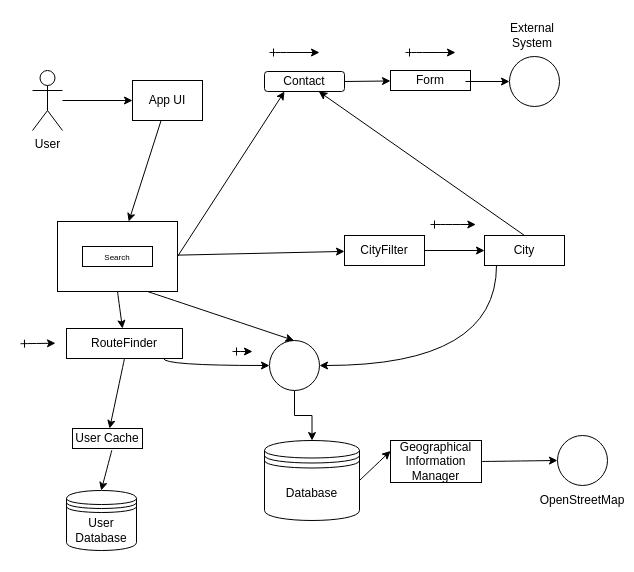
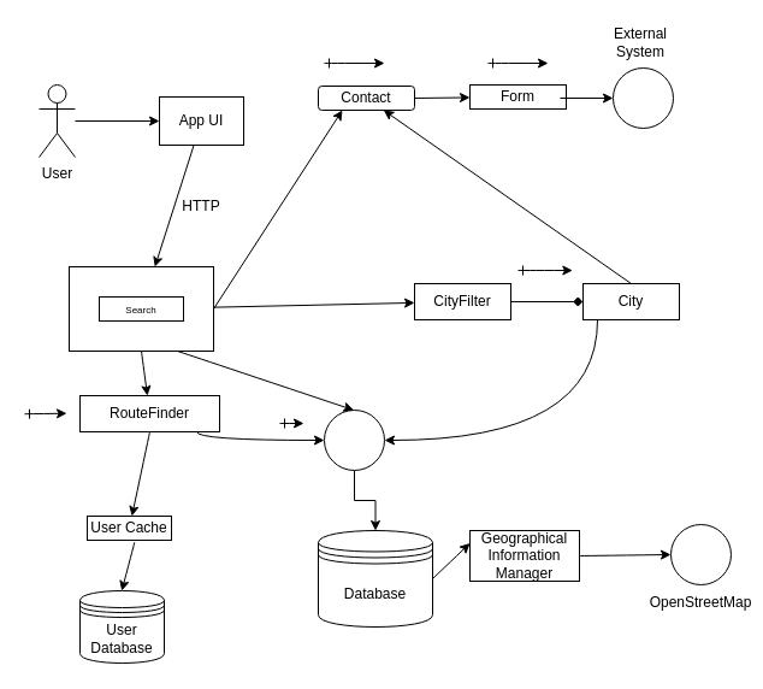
  <mxCell id="0" />
  <mxCell id="1" parent="0" />
  <mxCell id="2" style="edgeStyle=orthogonalEdgeStyle;rounded=0;orthogonalLoop=1;jettySize=auto;html=1;" edge="1" parent="1" source="3" target="5"><mxGeometry relative="1" as="geometry" /></mxCell>
  <mxCell id="3" value="User" style="shape=umlActor;verticalLabelPosition=bottom;verticalAlign=top;html=1;outlineConnect=0;" parent="1" vertex="1"><mxGeometry x="32" y="70" width="30" height="60" as="geometry" /></mxCell>
  <mxCell id="4" style="rounded=0;orthogonalLoop=1;jettySize=auto;html=1;" edge="1" parent="1" source="5" target="7"><mxGeometry relative="1" as="geometry"><mxPoint x="167" y="168" as="targetPoint" /></mxGeometry></mxCell>
  <mxCell id="5" value="App UI" style="rounded=0;whiteSpace=wrap;html=1;" parent="1" vertex="1"><mxGeometry x="132" y="80" width="70" height="40" as="geometry" /></mxCell>
  <mxCell id="6" style="edgeStyle=none;rounded=0;orthogonalLoop=1;jettySize=auto;html=1;" edge="1" parent="1" source="7" target="16"><mxGeometry relative="1" as="geometry" /></mxCell>
  <mxCell id="7" value="" style="rounded=0;whiteSpace=wrap;html=1;" parent="1" vertex="1"><mxGeometry x="57" y="221" width="120" height="70" as="geometry" /></mxCell>
  <mxCell id="8" value="Contact" style="whiteSpace=wrap;html=1;rounded=1;" parent="1" vertex="1"><mxGeometry x="264" y="71" width="80" height="20" as="geometry" /></mxCell>
  <mxCell id="9" value="" style="endArrow=classic;html=1;rounded=0;exitX=1;exitY=0.5;exitDx=0;exitDy=0;" parent="1" target="10" edge="1" source="8"><mxGeometry width="50" height="50" relative="1" as="geometry"><mxPoint x="522" y="170" as="sourcePoint" /><mxPoint x="582" y="170" as="targetPoint" /></mxGeometry></mxCell>
  <mxCell id="10" value="Form" style="rounded=0;whiteSpace=wrap;html=1;" parent="1" vertex="1"><mxGeometry x="390" y="70" width="80" height="20" as="geometry" /></mxCell>
  <mxCell id="11" value="" style="endArrow=classic;html=1;rounded=0;entryX=0;entryY=0.5;entryDx=0;entryDy=0;" parent="1" edge="1" target="12"><mxGeometry width="50" height="50" relative="1" as="geometry"><mxPoint x="465" y="81" as="sourcePoint" /><mxPoint x="533.5" y="98" as="targetPoint" /></mxGeometry></mxCell>
  <mxCell id="12" value="" style="ellipse;whiteSpace=wrap;html=1;aspect=fixed;" parent="1" vertex="1"><mxGeometry x="509" y="56" width="50" height="50" as="geometry" /></mxCell>
  <mxCell id="13" value="" style="endArrow=classic;html=1;rounded=0;exitX=1;exitY=0.5;exitDx=0;exitDy=0;entryX=0.25;entryY=1;entryDx=0;entryDy=0;" parent="1" source="7" edge="1" target="8"><mxGeometry width="50" height="50" relative="1" as="geometry"><mxPoint x="362" y="330" as="sourcePoint" /><mxPoint x="442" y="240" as="targetPoint" /></mxGeometry></mxCell>
  <mxCell id="14" value="" style="rounded=0;orthogonalLoop=1;jettySize=auto;html=1;exitX=0.5;exitY=0;exitDx=0;exitDy=0;" edge="1" parent="1" source="42" target="8"><mxGeometry relative="1" as="geometry" /></mxCell>
- <mxCell id="15" style="edgeStyle=orthogonalEdgeStyle;rounded=0;orthogonalLoop=1;jettySize=auto;html=1;entryX=0;entryY=0.5;entryDx=0;entryDy=0;" edge="1" parent="1" source="16" target="42"><mxGeometry relative="1" as="geometry" /></mxCell>
+ <mxCell id="15" style="edgeStyle=orthogonalEdgeStyle;rounded=0;orthogonalLoop=1;jettySize=auto;html=1;entryX=0;entryY=0.5;entryDx=0;entryDy=0;endArrow=diamond;" edge="1" parent="1" source="16" target="42"><mxGeometry relative="1" as="geometry" /></mxCell>
  <mxCell id="16" value="CityFilter" style="rounded=0;whiteSpace=wrap;html=1;" parent="1" vertex="1"><mxGeometry x="344" y="235" width="80" height="30" as="geometry" /></mxCell>
  <mxCell id="17" style="edgeStyle=orthogonalEdgeStyle;rounded=0;orthogonalLoop=1;jettySize=auto;html=1;entryX=0.5;entryY=0;entryDx=0;entryDy=0;" edge="1" parent="1" source="18" target="28"><mxGeometry relative="1" as="geometry" /></mxCell>
  <mxCell id="18" value="" style="ellipse;whiteSpace=wrap;html=1;aspect=fixed;" parent="1" vertex="1"><mxGeometry x="269" y="340" width="50" height="50" as="geometry" /></mxCell>
  <mxCell id="19" value="" style="endArrow=classic;html=1;rounded=0;shadow=0;curved=1;exitX=0.5;exitY=1;exitDx=0;exitDy=0;" parent="1" edge="1" target="21" source="7"><mxGeometry width="50" height="50" relative="1" as="geometry"><mxPoint x="252" y="280" as="sourcePoint" /><mxPoint x="132" y="320" as="targetPoint" /></mxGeometry></mxCell>
  <mxCell id="20" style="edgeStyle=orthogonalEdgeStyle;curved=1;rounded=0;orthogonalLoop=1;jettySize=auto;html=1;" edge="1" parent="1" source="21" target="18"><mxGeometry relative="1" as="geometry"><Array as="points"><mxPoint x="163" y="365" /></Array></mxGeometry></mxCell>
  <mxCell id="21" value="RouteFinder" style="rounded=0;whiteSpace=wrap;html=1;" parent="1" vertex="1"><mxGeometry x="66" y="328" width="116" height="30" as="geometry" /></mxCell>
  <mxCell id="22" value="" style="endArrow=classic;html=1;rounded=0;shadow=0;curved=1;exitX=0.5;exitY=1;exitDx=0;exitDy=0;" parent="1" target="23" edge="1" source="21"><mxGeometry width="50" height="50" relative="1" as="geometry"><mxPoint x="92" y="330" as="sourcePoint" /><mxPoint x="52" y="370" as="targetPoint" /></mxGeometry></mxCell>
  <mxCell id="23" value="User Cache" style="rounded=0;whiteSpace=wrap;html=1;" parent="1" vertex="1"><mxGeometry x="72" y="428" width="70" height="20" as="geometry" /></mxCell>
  <mxCell id="24" value="User Database" style="shape=datastore;whiteSpace=wrap;html=1;" parent="1" vertex="1"><mxGeometry x="66" y="490" width="70" height="60" as="geometry" /></mxCell>
  <mxCell id="25" value="" style="endArrow=classic;html=1;rounded=0;shadow=0;curved=1;exitX=0.562;exitY=1.083;exitDx=0;exitDy=0;exitPerimeter=0;" parent="1" edge="1" source="23"><mxGeometry width="50" height="50" relative="1" as="geometry"><mxPoint x="100.71" y="440" as="sourcePoint" /><mxPoint x="100.71" y="490" as="targetPoint" /></mxGeometry></mxCell>
  <mxCell id="26" value="" style="endArrow=classic;html=1;rounded=0;shadow=0;sourcePerimeterSpacing=55;curved=1;exitX=0.75;exitY=1;exitDx=0;exitDy=0;" parent="1" edge="1" source="7"><mxGeometry width="50" height="50" relative="1" as="geometry"><mxPoint x="293.84" y="280" as="sourcePoint" /><mxPoint x="293.5" y="340" as="targetPoint" /></mxGeometry></mxCell>
  <mxCell id="27" value="&lt;font style=&quot;font-size: 8px;&quot;&gt;Search&lt;/font&gt;" style="rounded=0;whiteSpace=wrap;html=1;strokeWidth=1;" parent="1" vertex="1"><mxGeometry x="82" y="246" width="70" height="20" as="geometry" /></mxCell>
  <mxCell id="28" value="Database" style="shape=datastore;whiteSpace=wrap;html=1;strokeWidth=1;" parent="1" vertex="1"><mxGeometry x="264" y="440" width="95" height="80" as="geometry" /></mxCell>
  <mxCell id="29" value="" style="endArrow=classic;html=1;rounded=0;shadow=0;sourcePerimeterSpacing=55;curved=1;entryX=0;entryY=0.25;entryDx=0;entryDy=0;exitX=1;exitY=0.5;exitDx=0;exitDy=0;" parent="1" edge="1" target="30" source="28"><mxGeometry width="50" height="50" relative="1" as="geometry"><mxPoint x="397" y="470" as="sourcePoint" /><mxPoint x="477" y="540" as="targetPoint" /></mxGeometry></mxCell>
  <mxCell id="30" value="Geographical&lt;br&gt;Information Manager" style="rounded=0;whiteSpace=wrap;html=1;strokeWidth=1;" parent="1" vertex="1"><mxGeometry x="390" y="440" width="91" height="42" as="geometry" /></mxCell>
  <mxCell id="31" value="" style="endArrow=classic;html=1;rounded=0;shadow=0;sourcePerimeterSpacing=55;curved=1;exitX=1;exitY=0.5;exitDx=0;exitDy=0;entryX=0;entryY=0.5;entryDx=0;entryDy=0;" parent="1" source="30" edge="1" target="32"><mxGeometry width="50" height="50" relative="1" as="geometry"><mxPoint x="402" y="620" as="sourcePoint" /><mxPoint x="467" y="563" as="targetPoint" /></mxGeometry></mxCell>
  <mxCell id="32" value="" style="ellipse;whiteSpace=wrap;html=1;aspect=fixed;strokeWidth=1;" parent="1" vertex="1"><mxGeometry x="557" y="435" width="50" height="50" as="geometry" /></mxCell>
  <mxCell id="33" value="" style="endArrow=classic;html=1;rounded=0;shadow=0;sourcePerimeterSpacing=55;curved=1;startArrow=ERone;startFill=0;" parent="1" edge="1"><mxGeometry width="50" height="50" relative="1" as="geometry"><mxPoint x="269" y="52" as="sourcePoint" /><mxPoint x="319" y="52" as="targetPoint" /></mxGeometry></mxCell>
  <mxCell id="34" value="" style="endArrow=classic;html=1;rounded=0;shadow=0;sourcePerimeterSpacing=55;curved=1;startArrow=ERone;startFill=0;" parent="1" edge="1"><mxGeometry width="50" height="50" relative="1" as="geometry"><mxPoint x="405" y="52" as="sourcePoint" /><mxPoint x="455" y="52" as="targetPoint" /></mxGeometry></mxCell>
  <mxCell id="35" value="" style="endArrow=classic;html=1;rounded=0;shadow=0;sourcePerimeterSpacing=55;curved=1;startArrow=ERone;startFill=0;" parent="1" edge="1"><mxGeometry width="50" height="50" relative="1" as="geometry"><mxPoint x="430" y="224" as="sourcePoint" /><mxPoint x="475.33" y="224" as="targetPoint" /></mxGeometry></mxCell>
  <mxCell id="36" value="" style="endArrow=classic;html=1;rounded=0;shadow=0;sourcePerimeterSpacing=55;curved=1;startArrow=ERone;startFill=0;" parent="1" edge="1"><mxGeometry width="50" height="50" relative="1" as="geometry"><mxPoint x="20" y="343.21" as="sourcePoint" /><mxPoint x="55" y="342.71" as="targetPoint" /></mxGeometry></mxCell>
  <mxCell id="37" value="" style="endArrow=classic;html=1;rounded=0;shadow=0;sourcePerimeterSpacing=55;curved=1;startArrow=ERone;startFill=0;" parent="1" edge="1"><mxGeometry width="50" height="50" relative="1" as="geometry"><mxPoint x="232" y="351" as="sourcePoint" /><mxPoint x="252" y="351" as="targetPoint" /></mxGeometry></mxCell>
+ <mxCell id="38" value="&lt;font style=&quot;font-size: 12px;&quot;&gt;HTTP&lt;/font&gt;" style="text;html=1;strokeColor=none;fillColor=none;align=center;verticalAlign=middle;whiteSpace=wrap;rounded=0;strokeWidth=1;fontSize=8;" parent="1" vertex="1"><mxGeometry x="137" y="156" width="60" height="30" as="geometry" /></mxCell>
  <mxCell id="39" value="&lt;font style=&quot;font-size: 12px;&quot;&gt;External System&lt;/font&gt;" style="text;html=1;strokeColor=none;fillColor=none;align=center;verticalAlign=middle;whiteSpace=wrap;rounded=0;strokeWidth=1;fontSize=8;" parent="1" vertex="1"><mxGeometry x="502" y="20" width="60" height="30" as="geometry" /></mxCell>
  <mxCell id="40" value="OpenStreetMap" style="text;html=1;strokeColor=none;fillColor=none;align=center;verticalAlign=middle;whiteSpace=wrap;rounded=0;strokeWidth=1;fontSize=12;" parent="1" vertex="1"><mxGeometry x="552" y="485" width="60" height="30" as="geometry" /></mxCell>
  <mxCell id="41" style="edgeStyle=orthogonalEdgeStyle;curved=1;rounded=0;orthogonalLoop=1;jettySize=auto;html=1;entryX=1;entryY=0.5;entryDx=0;entryDy=0;" edge="1" parent="1" source="42" target="18"><mxGeometry relative="1" as="geometry"><Array as="points"><mxPoint x="496" y="365" /></Array></mxGeometry></mxCell>
  <mxCell id="42" value="City" style="rounded=0;whiteSpace=wrap;html=1;" vertex="1" parent="1"><mxGeometry x="484" y="235" width="80" height="30" as="geometry" /></mxCell>
